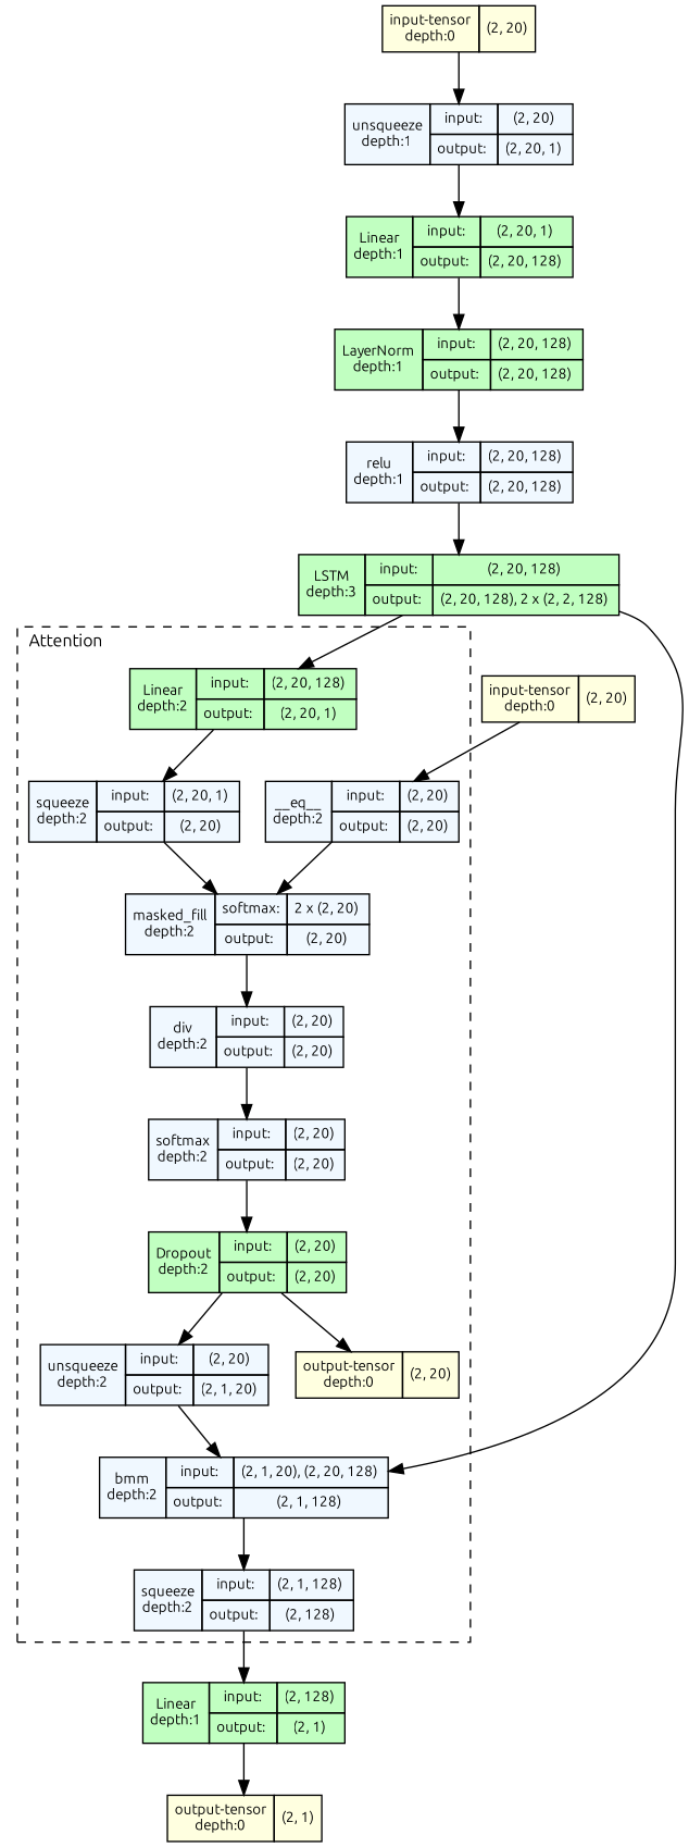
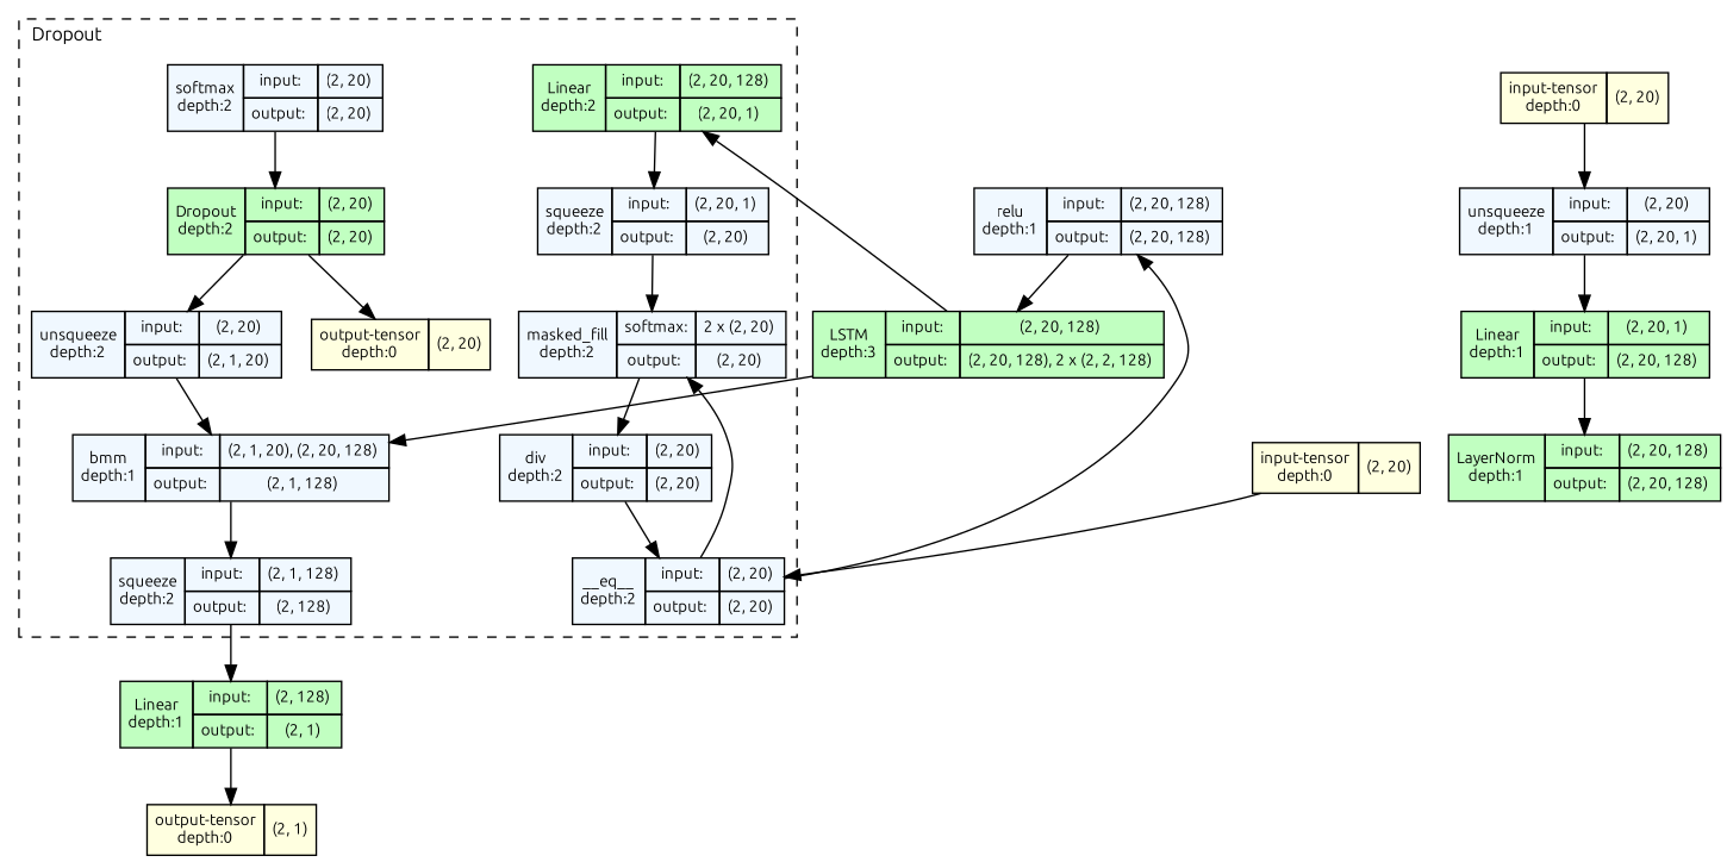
  strict digraph {
    fontname=Ubuntu
    ordering=in
    rankdir=TB
    node [align=left fillcolor=aliceblue fontname=Ubuntu fontsize=10 margin=0 ranksep=0.1 shape=plaintext style=filled]
    edge [fontname=Ubuntu fontsize=10]
    n1 [fillcolor=darkseagreen1 height=0.2 label=<                     <TABLE BORDER="0" CELLBORDER="1"                     CELLSPACING="0" CELLPADDING="4">                     <TR>                         <TD ROWSPAN="2">Linear<BR/>depth:2</TD>                         <TD COLSPAN="2">input:</TD>                         <TD COLSPAN="2">(2, 20, 128) </TD>                     </TR>                     <TR>                         <TD COLSPAN="2">output: </TD>                         <TD COLSPAN="2">(2, 20, 1) </TD>                     </TR>                     </TABLE>>]
    n2 [height=0.2 label=<                     <TABLE BORDER="0" CELLBORDER="1"                     CELLSPACING="0" CELLPADDING="4">                     <TR>                         <TD ROWSPAN="2">squeeze<BR/>depth:2</TD>                         <TD COLSPAN="2">input:</TD>                         <TD COLSPAN="2">(2, 20, 1) </TD>                     </TR>                     <TR>                         <TD COLSPAN="2">output: </TD>                         <TD COLSPAN="2">(2, 20) </TD>                     </TR>                     </TABLE>>]
    n3 [height=0.2 label=<                     <TABLE BORDER="0" CELLBORDER="1"                     CELLSPACING="0" CELLPADDING="4">                     <TR>                         <TD ROWSPAN="2">__eq__<BR/>depth:2</TD>                         <TD COLSPAN="2">input:</TD>                         <TD COLSPAN="2">(2, 20) </TD>                     </TR>                     <TR>                         <TD COLSPAN="2">output: </TD>                         <TD COLSPAN="2">(2, 20) </TD>                     </TR>                     </TABLE>>]
    n4 [height=0.2 label=<                     <TABLE BORDER="0" CELLBORDER="1"                     CELLSPACING="0" CELLPADDING="4">                     <TR>                         <TD ROWSPAN="2">masked_fill<BR/>depth:2</TD>                         <TD COLSPAN="2">softmax:</TD>                         <TD COLSPAN="2">2 x (2, 20) </TD>                     </TR>                     <TR>                         <TD COLSPAN="2">output: </TD>                         <TD COLSPAN="2">(2, 20) </TD>                     </TR>                     </TABLE>>]
    n5 [height=0.2 label=<                     <TABLE BORDER="0" CELLBORDER="1"                     CELLSPACING="0" CELLPADDING="4">                     <TR>                         <TD ROWSPAN="2">div<BR/>depth:2</TD>                         <TD COLSPAN="2">input:</TD>                         <TD COLSPAN="2">(2, 20) </TD>                     </TR>                     <TR>                         <TD COLSPAN="2">output: </TD>                         <TD COLSPAN="2">(2, 20) </TD>                     </TR>                     </TABLE>>]
    n6 [height=0.2 label=<                     <TABLE BORDER="0" CELLBORDER="1"                     CELLSPACING="0" CELLPADDING="4">                     <TR>                         <TD ROWSPAN="2">softmax<BR/>depth:2</TD>                         <TD COLSPAN="2">input:</TD>                         <TD COLSPAN="2">(2, 20) </TD>                     </TR>                     <TR>                         <TD COLSPAN="2">output: </TD>                         <TD COLSPAN="2">(2, 20) </TD>                     </TR>                     </TABLE>>]
    n7 [fillcolor=darkseagreen1 height=0.2 label=<                     <TABLE BORDER="0" CELLBORDER="1"                     CELLSPACING="0" CELLPADDING="4">                     <TR>                         <TD ROWSPAN="2">Dropout<BR/>depth:2</TD>                         <TD COLSPAN="2">input:</TD>                         <TD COLSPAN="2">(2, 20) </TD>                     </TR>                     <TR>                         <TD COLSPAN="2">output: </TD>                         <TD COLSPAN="2">(2, 20) </TD>                     </TR>                     </TABLE>>]
    n8 [height=0.2 label=<                     <TABLE BORDER="0" CELLBORDER="1"                     CELLSPACING="0" CELLPADDING="4">                     <TR>                         <TD ROWSPAN="2">unsqueeze<BR/>depth:2</TD>                         <TD COLSPAN="2">input:</TD>                         <TD COLSPAN="2">(2, 20) </TD>                     </TR>                     <TR>                         <TD COLSPAN="2">output: </TD>                         <TD COLSPAN="2">(2, 1, 20) </TD>                     </TR>                     </TABLE>>]
-   n9 [height=0.2 label=<                     <TABLE BORDER="0" CELLBORDER="1"                     CELLSPACING="0" CELLPADDING="4">                     <TR>                         <TD ROWSPAN="2">bmm<BR/>depth:2</TD>                         <TD COLSPAN="2">input:</TD>                         <TD COLSPAN="2">(2, 1, 20), (2, 20, 128) </TD>                     </TR>                     <TR>                         <TD COLSPAN="2">output: </TD>                         <TD COLSPAN="2">(2, 1, 128) </TD>                     </TR>                     </TABLE>>]
+   n9 [height=0.2 label=<                     <TABLE BORDER="0" CELLBORDER="1"                     CELLSPACING="0" CELLPADDING="4">                     <TR>                         <TD ROWSPAN="2">bmm<BR/>depth:1</TD>                         <TD COLSPAN="2">input:</TD>                         <TD COLSPAN="2">(2, 1, 20), (2, 20, 128) </TD>                     </TR>                     <TR>                         <TD COLSPAN="2">output: </TD>                         <TD COLSPAN="2">(2, 1, 128) </TD>                     </TR>                     </TABLE>>]
    n10 [height=0.2 label=<                     <TABLE BORDER="0" CELLBORDER="1"                     CELLSPACING="0" CELLPADDING="4">                     <TR>                         <TD ROWSPAN="2">squeeze<BR/>depth:2</TD>                         <TD COLSPAN="2">input:</TD>                         <TD COLSPAN="2">(2, 1, 128) </TD>                     </TR>                     <TR>                         <TD COLSPAN="2">output: </TD>                         <TD COLSPAN="2">(2, 128) </TD>                     </TR>                     </TABLE>>]
    n11 [fillcolor=lightyellow height=0.2 label=<                     <TABLE BORDER="0" CELLBORDER="1"                     CELLSPACING="0" CELLPADDING="4">                         <TR><TD>output-tensor<BR/>depth:0</TD><TD>(2, 20)</TD></TR>                     </TABLE>>]
    n12 [fillcolor=darkseagreen1 height=0.2 label=<                     <TABLE BORDER="0" CELLBORDER="1"                     CELLSPACING="0" CELLPADDING="4">                     <TR>                         <TD ROWSPAN="2">Linear<BR/>depth:1</TD>                         <TD COLSPAN="2">input:</TD>                         <TD COLSPAN="2">(2, 128) </TD>                     </TR>                     <TR>                         <TD COLSPAN="2">output: </TD>                         <TD COLSPAN="2">(2, 1) </TD>                     </TR>                     </TABLE>>]
    n13 [fillcolor=lightyellow height=0.2 label=<                     <TABLE BORDER="0" CELLBORDER="1"                     CELLSPACING="0" CELLPADDING="4">                         <TR><TD>input-tensor<BR/>depth:0</TD><TD>(2, 20)</TD></TR>                     </TABLE>>]
    n14 [height=0.2 label=<                     <TABLE BORDER="0" CELLBORDER="1"                     CELLSPACING="0" CELLPADDING="4">                     <TR>                         <TD ROWSPAN="2">unsqueeze<BR/>depth:1</TD>                         <TD COLSPAN="2">input:</TD>                         <TD COLSPAN="2">(2, 20) </TD>                     </TR>                     <TR>                         <TD COLSPAN="2">output: </TD>                         <TD COLSPAN="2">(2, 20, 1) </TD>                     </TR>                     </TABLE>>]
    n15 [fillcolor=darkseagreen1 height=0.2 label=<                     <TABLE BORDER="0" CELLBORDER="1"                     CELLSPACING="0" CELLPADDING="4">                     <TR>                         <TD ROWSPAN="2">Linear<BR/>depth:1</TD>                         <TD COLSPAN="2">input:</TD>                         <TD COLSPAN="2">(2, 20, 1) </TD>                     </TR>                     <TR>                         <TD COLSPAN="2">output: </TD>                         <TD COLSPAN="2">(2, 20, 128) </TD>                     </TR>                     </TABLE>>]
    n16 [fillcolor=lightyellow height=0.2 label=<                     <TABLE BORDER="0" CELLBORDER="1"                     CELLSPACING="0" CELLPADDING="4">                         <TR><TD>input-tensor<BR/>depth:0</TD><TD>(2, 20)</TD></TR>                     </TABLE>>]
    n17 [fillcolor=darkseagreen1 height=0.2 label=<                     <TABLE BORDER="0" CELLBORDER="1"                     CELLSPACING="0" CELLPADDING="4">                     <TR>                         <TD ROWSPAN="2">LayerNorm<BR/>depth:1</TD>                         <TD COLSPAN="2">input:</TD>                         <TD COLSPAN="2">(2, 20, 128) </TD>                     </TR>                     <TR>                         <TD COLSPAN="2">output: </TD>                         <TD COLSPAN="2">(2, 20, 128) </TD>                     </TR>                     </TABLE>>]
    n18 [height=0.2 label=<                     <TABLE BORDER="0" CELLBORDER="1"                     CELLSPACING="0" CELLPADDING="4">                     <TR>                         <TD ROWSPAN="2">relu<BR/>depth:1</TD>                         <TD COLSPAN="2">input:</TD>                         <TD COLSPAN="2">(2, 20, 128) </TD>                     </TR>                     <TR>                         <TD COLSPAN="2">output: </TD>                         <TD COLSPAN="2">(2, 20, 128) </TD>                     </TR>                     </TABLE>>]
    n19 [fillcolor=darkseagreen1 height=0.2 label=<                     <TABLE BORDER="0" CELLBORDER="1"                     CELLSPACING="0" CELLPADDING="4">                     <TR>                         <TD ROWSPAN="2">LSTM<BR/>depth:3</TD>                         <TD COLSPAN="2">input:</TD>                         <TD COLSPAN="2">(2, 20, 128) </TD>                     </TR>                     <TR>                         <TD COLSPAN="2">output: </TD>                         <TD COLSPAN="2">(2, 20, 128), 2 x (2, 2, 128) </TD>                     </TR>                     </TABLE>>]
    n20 [fillcolor=lightyellow height=0.2 label=<                     <TABLE BORDER="0" CELLBORDER="1"                     CELLSPACING="0" CELLPADDING="4">                         <TR><TD>output-tensor<BR/>depth:0</TD><TD>(2, 1)</TD></TR>                     </TABLE>>]
    subgraph cluster_1 {
      fontsize=12
-     label=Attention
+     label=Dropout
      labeljust=l
      style=dashed
      n1
      n2
      n3
      n4
      n5
      n6
      n7
      n8
      n9
      n10
      n11
    }
    n1 -> n2
    n2 -> n4
    n3 -> n4
    n4 -> n5
-   n5 -> n6
+   n5 -> n3
    n6 -> n7
    n7 -> n8
    n7 -> n11
    n8 -> n9
    n9 -> n10
    n10 -> n12
    n12 -> n20
    n13 -> n14
    n14 -> n15
    n15 -> n17
    n16 -> n3
-   n17 -> n18
+   n3 -> n18
    n18 -> n19
    n19 -> n1
    n19 -> n9
  }
